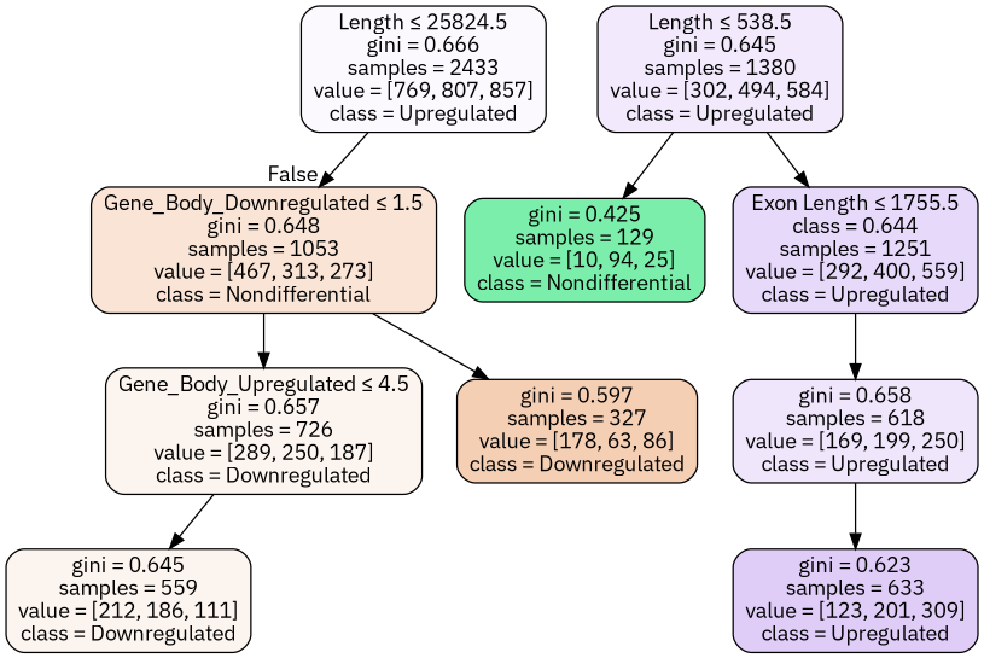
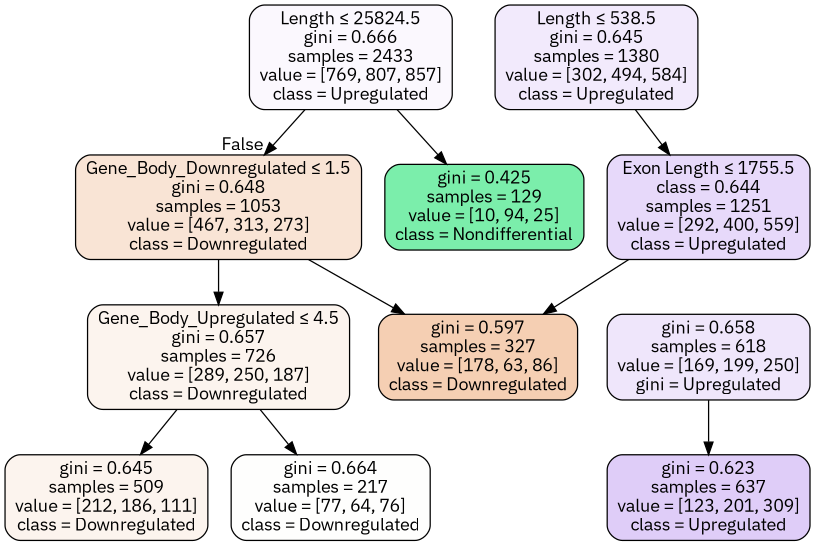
  digraph {
    fontname="IBM Plex Sans"
    node [color=black fillcolor="#e5813915" fontname="IBM Plex Sans" shape=box style="filled, rounded"]
    edge [fontname="IBM Plex Sans"]
    n1 [fillcolor="#8139e508" label=<Length &le; 25824.5<br/>gini = 0.666<br/>samples = 2433<br/>value = [769, 807, 857]<br/>class = Upregulated>]
-   n2 [fillcolor="#e5813935" label=<Gene_Body_Downregulated &le; 1.5<br/>gini = 0.648<br/>samples = 1053<br/>value = [467, 313, 273]<br/>class = Nondifferential>]
+   n2 [fillcolor="#e5813935" label=<Gene_Body_Downregulated &le; 1.5<br/>gini = 0.648<br/>samples = 1053<br/>value = [467, 313, 273]<br/>class = Downregulated>]
    n3 [fillcolor="#8139e51a" label=<Length &le; 538.5<br/>gini = 0.645<br/>samples = 1380<br/>value = [302, 494, 584]<br/>class = Upregulated>]
    n4 [fillcolor="#39e581a9" label=<gini = 0.425<br/>samples = 129<br/>value = [10, 94, 25]<br/>class = Nondifferential>]
    n5 [fillcolor="#8139e530" label=<Exon Length &le; 1755.5<br/>class = 0.644<br/>samples = 1251<br/>value = [292, 400, 559]<br/>class = Upregulated>]
    n6 [label=<Gene_Body_Upregulated &le; 4.5<br/>gini = 0.657<br/>samples = 726<br/>value = [289, 250, 187]<br/>class = Downregulated>]
    n7 [fillcolor="#e5813961" label=<gini = 0.597<br/>samples = 327<br/>value = [178, 63, 86]<br/>class = Downregulated>]
-   n8 [fillcolor="#8139e51f" label=<gini = 0.658<br/>samples = 618<br/>value = [169, 199, 250]<br/>class = Upregulated>]
-   n9 [fillcolor="#8139e540" label=<gini = 0.623<br/>samples = 633<br/>value = [123, 201, 309]<br/>class = Upregulated>]
-   n10 [label=<gini = 0.645<br/>samples = 559<br/>value = [212, 186, 111]<br/>class = Downregulated>]
+   n8 [fillcolor="#8139e51f" label=<gini = 0.658<br/>samples = 618<br/>value = [169, 199, 250]<br/>gini = Upregulated>]
+   n9 [fillcolor="#8139e540" label=<gini = 0.623<br/>samples = 637<br/>value = [123, 201, 309]<br/>class = Upregulated>]
+   n10 [label=<gini = 0.645<br/>samples = 509<br/>value = [212, 186, 111]<br/>class = Downregulated>]
+   n11 [fillcolor="#e5813902" label=<gini = 0.664<br/>samples = 217<br/>value = [77, 64, 76]<br/>class = Downregulated>]
    n1 -> n2 [headlabel=False labelangle=-45 labeldistance=2.5]
    n2 -> n6
    n2 -> n7
-   n3 -> n4
+   n1 -> n4
    n3 -> n5
-   n5 -> n8
+   n5 -> n7
    n6 -> n10
+   n6 -> n11
    n8 -> n9
  }
